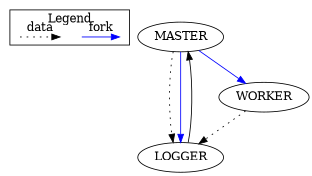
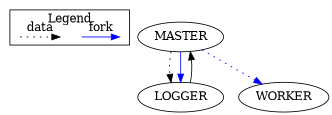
  digraph {
    node [shape=point style=invis]
    d0
    d1
    p0
    p1
    MASTER [shape="" style=""]
    LOGGER [shape="" style=""]
    WORKER [shape="" style=""]
    subgraph cluster_1 {
      label=Legend
      subgraph sub_2 {
        label=Legend
        rank=same
        d0
        d1
        p0
        p1
      }
    }
    d0 -> d1 [color=blue label=fork]
    p0 -> p1 [label=data style=dotted]
    MASTER -> LOGGER [style=dotted]
    MASTER -> LOGGER [color=blue]
-   MASTER -> WORKER [color=blue]
+   MASTER -> WORKER [color=blue style=dotted]
    LOGGER -> MASTER [style=solid]
-   WORKER -> LOGGER [style=dotted]
  }
